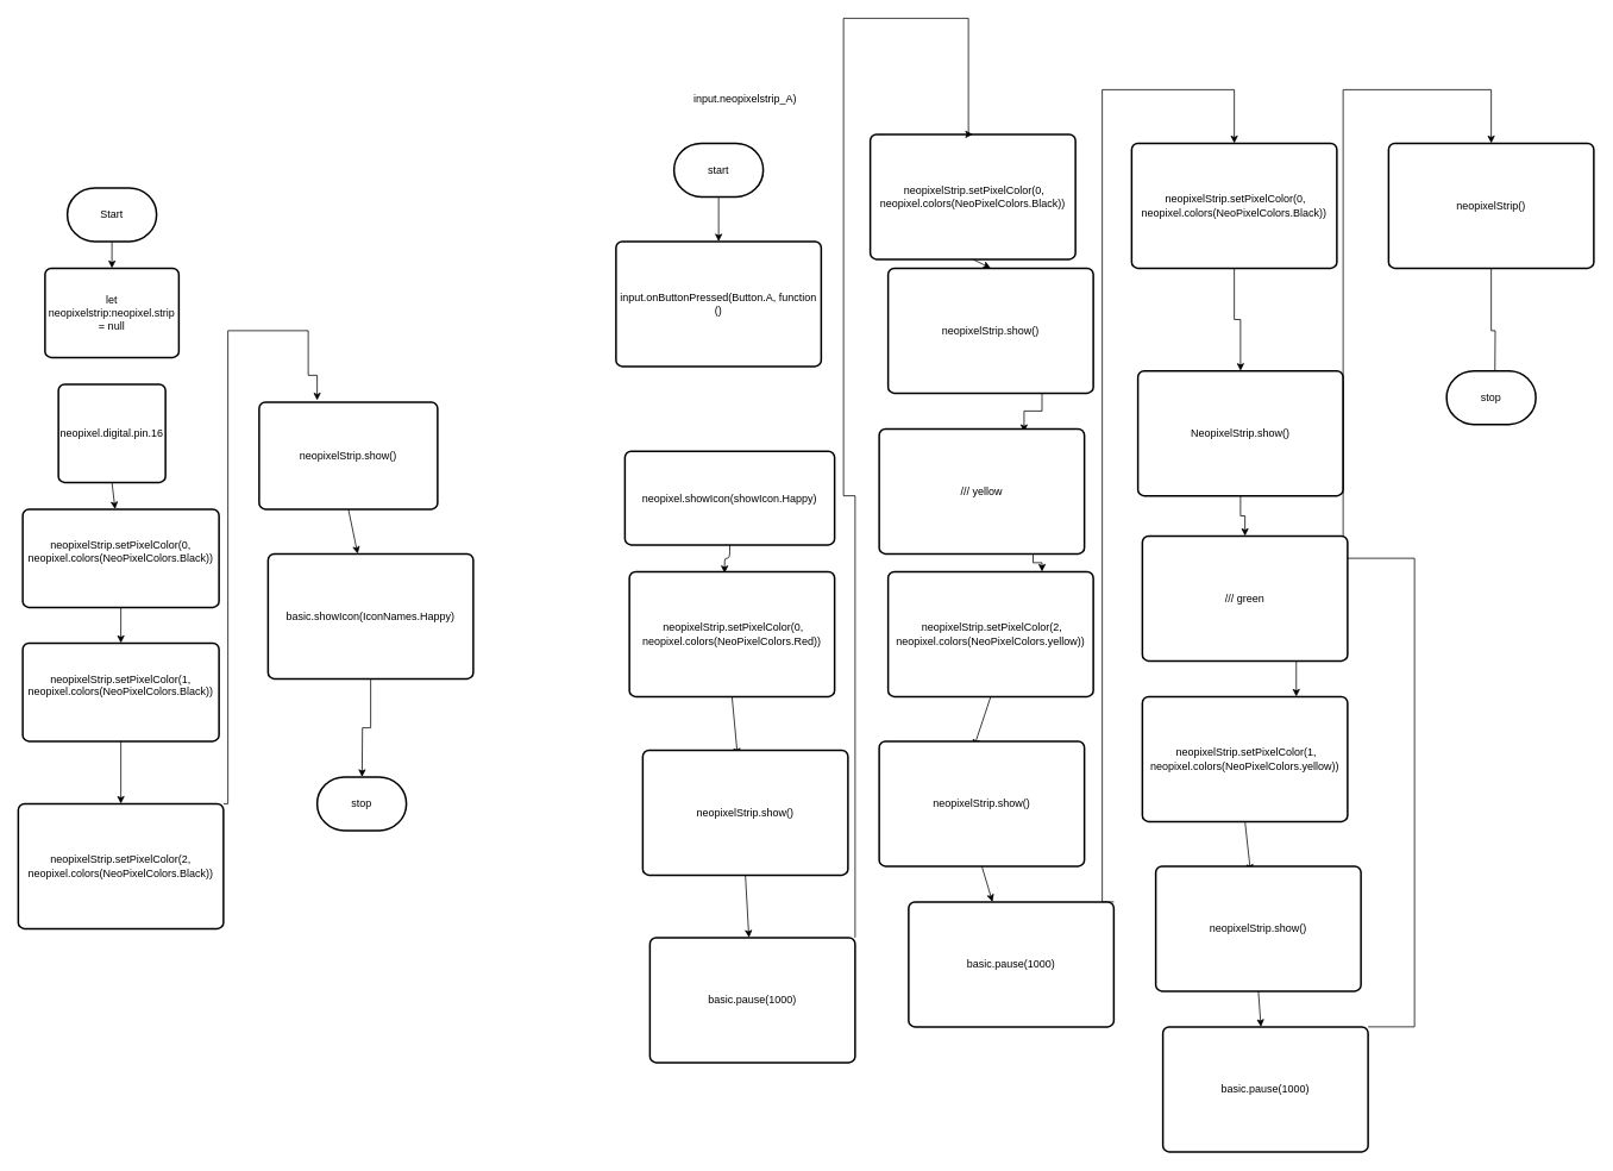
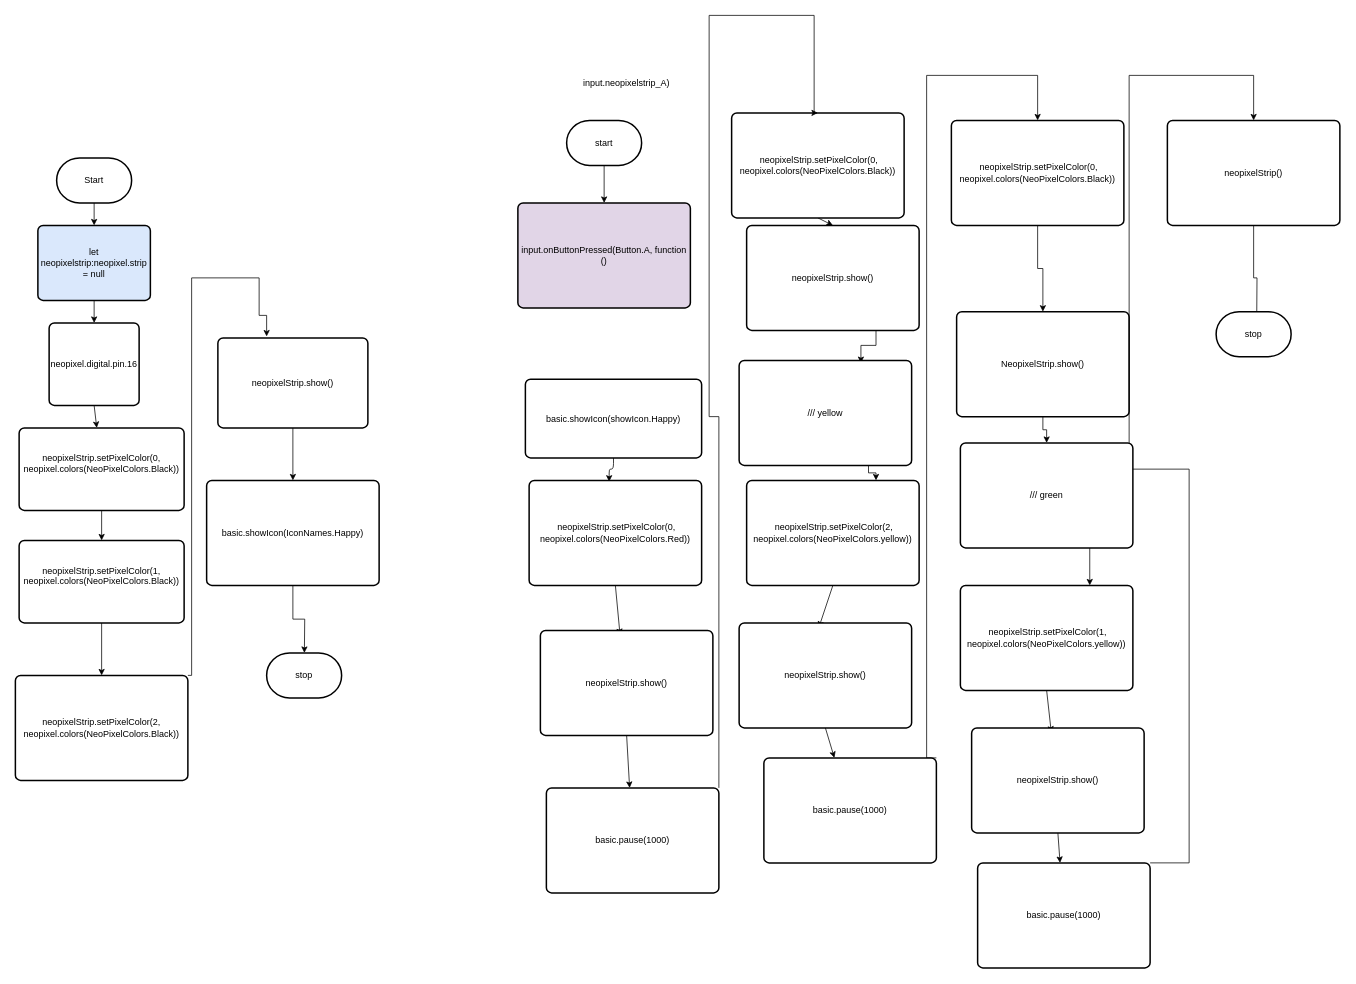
  <mxCell id="0" />
  <mxCell id="1" parent="0" />
  <mxCell id="2" style="edgeStyle=none;html=1;exitX=0.5;exitY=1;exitDx=0;exitDy=0;exitPerimeter=0;entryX=0.5;entryY=0;entryDx=0;entryDy=0;" parent="1" source="3" target="9" edge="1"><mxGeometry relative="1" as="geometry" /></mxCell>
  <mxCell id="3" value="Start" style="strokeWidth=2;html=1;shape=mxgraph.flowchart.terminator;whiteSpace=wrap;" parent="1" vertex="1"><mxGeometry x="75" y="210" width="100" height="60" as="geometry" /></mxCell>
  <mxCell id="4" style="edgeStyle=none;html=1;exitX=0.5;exitY=1;exitDx=0;exitDy=0;" parent="1" source="5" target="7" edge="1"><mxGeometry relative="1" as="geometry" /></mxCell>
  <mxCell id="5" value="neopixel.digital.pin.16&lt;br&gt;" style="rounded=1;whiteSpace=wrap;html=1;absoluteArcSize=1;arcSize=14;strokeWidth=2;" parent="1" vertex="1"><mxGeometry x="65" y="430" width="120" height="110" as="geometry" /></mxCell>
  <mxCell id="6" style="edgeStyle=none;html=1;exitX=0.5;exitY=1;exitDx=0;exitDy=0;" parent="1" source="7" target="11" edge="1"><mxGeometry relative="1" as="geometry" /></mxCell>
  <mxCell id="7" value="&lt;div&gt;neopixelStrip.setPixelColor(0, neopixel.colors(NeoPixelColors.Black))&lt;/div&gt;&lt;div&gt;&lt;br&gt;&lt;/div&gt;" style="rounded=1;whiteSpace=wrap;html=1;absoluteArcSize=1;arcSize=14;strokeWidth=2;" parent="1" vertex="1"><mxGeometry x="25" y="570" width="220" height="110" as="geometry" /></mxCell>
- <mxCell id="9" value="let neopixelstrip:neopixel.strip = null" style="rounded=1;whiteSpace=wrap;html=1;absoluteArcSize=1;arcSize=14;strokeWidth=2;" parent="1" vertex="1"><mxGeometry x="50" y="300" width="150" height="100" as="geometry" /></mxCell>
+ <mxCell id="8" style="edgeStyle=none;html=1;exitX=0.5;exitY=1;exitDx=0;exitDy=0;entryX=0.5;entryY=0;entryDx=0;entryDy=0;" parent="1" source="9" target="5" edge="1"><mxGeometry relative="1" as="geometry" /></mxCell>
+ <mxCell id="9" value="let neopixelstrip:neopixel.strip = null" style="rounded=1;whiteSpace=wrap;html=1;absoluteArcSize=1;arcSize=14;strokeWidth=2;fillColor=#dae8fc;" parent="1" vertex="1"><mxGeometry x="50" y="300" width="150" height="100" as="geometry" /></mxCell>
  <mxCell id="10" style="edgeStyle=none;html=1;exitX=0.5;exitY=1;exitDx=0;exitDy=0;entryX=0.5;entryY=0;entryDx=0;entryDy=0;" parent="1" source="11" target="13" edge="1"><mxGeometry relative="1" as="geometry" /></mxCell>
  <mxCell id="11" value="&lt;div&gt;neopixelStrip.setPixelColor(1, neopixel.colors(NeoPixelColors.Black))&lt;/div&gt;&lt;div&gt;&lt;br&gt;&lt;/div&gt;" style="rounded=1;whiteSpace=wrap;html=1;absoluteArcSize=1;arcSize=14;strokeWidth=2;" parent="1" vertex="1"><mxGeometry x="25" y="720" width="220" height="110" as="geometry" /></mxCell>
  <mxCell id="12" style="edgeStyle=orthogonalEdgeStyle;html=1;exitX=1;exitY=0;exitDx=0;exitDy=0;rounded=0;entryX=0.325;entryY=-0.016;entryDx=0;entryDy=0;entryPerimeter=0;" parent="1" source="13" target="27" edge="1"><mxGeometry relative="1" as="geometry"><Array as="points"><mxPoint x="255" y="900" /><mxPoint x="255" y="370" /><mxPoint x="345" y="370" /><mxPoint x="345" y="420" /><mxPoint x="355" y="420" /></Array><mxPoint x="285" y="420" as="targetPoint" /></mxGeometry></mxCell>
  <mxCell id="13" value="neopixelStrip.setPixelColor(2, neopixel.colors(NeoPixelColors.Black))" style="rounded=1;whiteSpace=wrap;html=1;absoluteArcSize=1;arcSize=14;strokeWidth=2;" parent="1" vertex="1"><mxGeometry x="20" y="900" width="230" height="140" as="geometry" /></mxCell>
  <mxCell id="14" style="edgeStyle=orthogonalEdgeStyle;rounded=0;html=1;exitX=0.5;exitY=1;exitDx=0;exitDy=0;" parent="1" source="15" edge="1"><mxGeometry relative="1" as="geometry"><mxPoint x="405.333" y="870" as="targetPoint" /></mxGeometry></mxCell>
- <mxCell id="15" value="basic.showIcon(IconNames.Happy)" style="rounded=1;whiteSpace=wrap;html=1;absoluteArcSize=1;arcSize=14;strokeWidth=2;" parent="1" vertex="1"><mxGeometry x="300" y="620" width="230" height="140" as="geometry" /></mxCell>
- <mxCell id="16" value="input.onButtonPressed(Button.A, function ()" style="rounded=1;whiteSpace=wrap;html=1;absoluteArcSize=1;arcSize=14;strokeWidth=2;" parent="1" vertex="1"><mxGeometry x="690" y="270" width="230" height="140" as="geometry" /></mxCell>
+ <mxCell id="15" value="basic.showIcon(IconNames.Happy)" style="rounded=1;whiteSpace=wrap;html=1;absoluteArcSize=1;arcSize=14;strokeWidth=2;" parent="1" vertex="1"><mxGeometry x="275" y="640" width="230" height="140" as="geometry" /></mxCell>
+ <mxCell id="16" value="input.onButtonPressed(Button.A, function ()" style="rounded=1;whiteSpace=wrap;html=1;absoluteArcSize=1;arcSize=14;strokeWidth=2;fillColor=#e1d5e7;" parent="1" vertex="1"><mxGeometry x="690" y="270" width="230" height="140" as="geometry" /></mxCell>
  <mxCell id="17" style="edgeStyle=orthogonalEdgeStyle;html=1;exitX=0.5;exitY=1;exitDx=0;exitDy=0;entryX=0.464;entryY=0.012;entryDx=0;entryDy=0;entryPerimeter=0;" parent="1" source="18" target="22" edge="1"><mxGeometry relative="1" as="geometry" /></mxCell>
- <mxCell id="18" value="neopixel.showIcon(showIcon.Happy)" style="rounded=1;whiteSpace=wrap;html=1;absoluteArcSize=1;arcSize=14;strokeWidth=2;" parent="1" vertex="1"><mxGeometry x="700" y="505" width="235" height="105" as="geometry" /></mxCell>
+ <mxCell id="18" value="basic.showIcon(showIcon.Happy)" style="rounded=1;whiteSpace=wrap;html=1;absoluteArcSize=1;arcSize=14;strokeWidth=2;" parent="1" vertex="1"><mxGeometry x="700" y="505" width="235" height="105" as="geometry" /></mxCell>
  <mxCell id="19" style="edgeStyle=orthogonalEdgeStyle;html=1;exitX=0.5;exitY=1;exitDx=0;exitDy=0;exitPerimeter=0;entryX=0.5;entryY=0;entryDx=0;entryDy=0;" parent="1" source="20" target="16" edge="1"><mxGeometry relative="1" as="geometry" /></mxCell>
  <mxCell id="20" value="start" style="strokeWidth=2;html=1;shape=mxgraph.flowchart.terminator;whiteSpace=wrap;" parent="1" vertex="1"><mxGeometry x="755" y="160" width="100" height="60" as="geometry" /></mxCell>
  <mxCell id="21" style="edgeStyle=none;html=1;exitX=0.5;exitY=1;exitDx=0;exitDy=0;entryX=0.462;entryY=0.045;entryDx=0;entryDy=0;entryPerimeter=0;" parent="1" source="22" target="29" edge="1"><mxGeometry relative="1" as="geometry" /></mxCell>
  <mxCell id="22" value="&amp;nbsp;neopixelStrip.setPixelColor(0, neopixel.colors(NeoPixelColors.Red))" style="rounded=1;whiteSpace=wrap;html=1;absoluteArcSize=1;arcSize=14;strokeWidth=2;" parent="1" vertex="1"><mxGeometry x="705" y="640" width="230" height="140" as="geometry" /></mxCell>
  <mxCell id="23" style="edgeStyle=none;html=1;exitX=0.5;exitY=1;exitDx=0;exitDy=0;entryX=0.5;entryY=0;entryDx=0;entryDy=0;" parent="1" source="24" target="33" edge="1"><mxGeometry relative="1" as="geometry" /></mxCell>
  <mxCell id="24" value="&amp;nbsp;neopixelStrip.setPixelColor(0, neopixel.colors(NeoPixelColors.Black))" style="rounded=1;whiteSpace=wrap;html=1;absoluteArcSize=1;arcSize=14;strokeWidth=2;" parent="1" vertex="1"><mxGeometry x="975" y="150" width="230" height="140" as="geometry" /></mxCell>
  <mxCell id="25" value="input.neopixelstrip_A)" style="text;strokeColor=none;align=center;fillColor=none;html=1;verticalAlign=middle;whiteSpace=wrap;rounded=0;" parent="1" vertex="1"><mxGeometry x="775" y="100" width="120" height="20" as="geometry" /></mxCell>
  <mxCell id="26" style="edgeStyle=none;html=1;exitX=0.5;exitY=1;exitDx=0;exitDy=0;" edge="1" parent="1" source="27" target="15"><mxGeometry relative="1" as="geometry" /></mxCell>
  <mxCell id="27" value="neopixelStrip.show()" style="rounded=1;whiteSpace=wrap;html=1;absoluteArcSize=1;arcSize=14;strokeWidth=2;" parent="1" vertex="1"><mxGeometry x="290" y="450" width="200" height="120" as="geometry" /></mxCell>
  <mxCell id="28" style="edgeStyle=none;html=1;exitX=0.5;exitY=1;exitDx=0;exitDy=0;" parent="1" source="29" target="31" edge="1"><mxGeometry relative="1" as="geometry" /></mxCell>
  <mxCell id="29" value="neopixelStrip.show()" style="rounded=1;whiteSpace=wrap;html=1;absoluteArcSize=1;arcSize=14;strokeWidth=2;" parent="1" vertex="1"><mxGeometry x="720" y="840" width="230" height="140" as="geometry" /></mxCell>
  <mxCell id="30" style="edgeStyle=orthogonalEdgeStyle;html=1;exitX=1;exitY=0;exitDx=0;exitDy=0;rounded=0;entryX=0.5;entryY=0;entryDx=0;entryDy=0;" parent="1" source="31" target="24" edge="1"><mxGeometry relative="1" as="geometry"><mxPoint x="1085" y="50" as="targetPoint" /><Array as="points"><mxPoint x="958" y="555" /><mxPoint x="945" y="555" /><mxPoint x="945" y="20" /><mxPoint x="1085" y="20" /><mxPoint x="1085" y="150" /></Array></mxGeometry></mxCell>
  <mxCell id="31" value="basic.pause(1000)" style="rounded=1;whiteSpace=wrap;html=1;absoluteArcSize=1;arcSize=14;strokeWidth=2;" parent="1" vertex="1"><mxGeometry x="728" y="1050" width="230" height="140" as="geometry" /></mxCell>
  <mxCell id="32" style="edgeStyle=orthogonalEdgeStyle;rounded=0;html=1;exitX=0.75;exitY=1;exitDx=0;exitDy=0;entryX=0.706;entryY=0.025;entryDx=0;entryDy=0;entryPerimeter=0;" parent="1" source="33" target="41" edge="1"><mxGeometry relative="1" as="geometry" /></mxCell>
  <mxCell id="33" value="neopixelStrip.show()" style="rounded=1;whiteSpace=wrap;html=1;absoluteArcSize=1;arcSize=14;strokeWidth=2;" parent="1" vertex="1"><mxGeometry x="995" y="300" width="230" height="140" as="geometry" /></mxCell>
  <mxCell id="34" style="edgeStyle=none;html=1;exitX=0.5;exitY=1;exitDx=0;exitDy=0;entryX=0.462;entryY=0.045;entryDx=0;entryDy=0;entryPerimeter=0;" parent="1" source="35" target="37" edge="1"><mxGeometry relative="1" as="geometry" /></mxCell>
  <mxCell id="35" value="&amp;nbsp;neopixelStrip.setPixelColor(2, neopixel.colors(NeoPixelColors.yellow))" style="rounded=1;whiteSpace=wrap;html=1;absoluteArcSize=1;arcSize=14;strokeWidth=2;" parent="1" vertex="1"><mxGeometry x="995" y="640" width="230" height="140" as="geometry" /></mxCell>
  <mxCell id="36" style="edgeStyle=none;html=1;exitX=0.5;exitY=1;exitDx=0;exitDy=0;" parent="1" source="37" target="39" edge="1"><mxGeometry relative="1" as="geometry" /></mxCell>
  <mxCell id="37" value="neopixelStrip.show()" style="rounded=1;whiteSpace=wrap;html=1;absoluteArcSize=1;arcSize=14;strokeWidth=2;" parent="1" vertex="1"><mxGeometry x="985" y="830" width="230" height="140" as="geometry" /></mxCell>
  <mxCell id="38" style="edgeStyle=orthogonalEdgeStyle;rounded=0;html=1;entryX=0.5;entryY=0;entryDx=0;entryDy=0;" parent="1" target="43" edge="1"><mxGeometry relative="1" as="geometry"><mxPoint x="1248" y="1010" as="sourcePoint" /><mxPoint x="1258" y="100" as="targetPoint" /><Array as="points"><mxPoint x="1235" y="1010" /><mxPoint x="1235" y="100" /><mxPoint x="1383" y="100" /></Array></mxGeometry></mxCell>
  <mxCell id="39" value="basic.pause(1000)" style="rounded=1;whiteSpace=wrap;html=1;absoluteArcSize=1;arcSize=14;strokeWidth=2;" parent="1" vertex="1"><mxGeometry x="1018" y="1010" width="230" height="140" as="geometry" /></mxCell>
  <mxCell id="40" style="edgeStyle=orthogonalEdgeStyle;rounded=0;html=1;exitX=0.75;exitY=1;exitDx=0;exitDy=0;entryX=0.75;entryY=0;entryDx=0;entryDy=0;" parent="1" source="41" target="35" edge="1"><mxGeometry relative="1" as="geometry" /></mxCell>
  <mxCell id="41" value="/// yellow" style="rounded=1;whiteSpace=wrap;html=1;absoluteArcSize=1;arcSize=14;strokeWidth=2;" parent="1" vertex="1"><mxGeometry x="985" y="480" width="230" height="140" as="geometry" /></mxCell>
  <mxCell id="42" style="edgeStyle=orthogonalEdgeStyle;rounded=0;html=1;exitX=0.5;exitY=1;exitDx=0;exitDy=0;" parent="1" source="43" target="45" edge="1"><mxGeometry relative="1" as="geometry" /></mxCell>
  <mxCell id="43" value="&amp;nbsp;neopixelStrip.setPixelColor(0, neopixel.colors(NeoPixelColors.Black))" style="rounded=1;whiteSpace=wrap;html=1;absoluteArcSize=1;arcSize=14;strokeWidth=2;" parent="1" vertex="1"><mxGeometry x="1268" y="160" width="230" height="140" as="geometry" /></mxCell>
  <mxCell id="44" style="edgeStyle=orthogonalEdgeStyle;rounded=0;html=1;exitX=0.5;exitY=1;exitDx=0;exitDy=0;entryX=0.5;entryY=0;entryDx=0;entryDy=0;" parent="1" source="45" target="53" edge="1"><mxGeometry relative="1" as="geometry" /></mxCell>
  <mxCell id="45" value="NeopixelStrip.show()" style="rounded=1;whiteSpace=wrap;html=1;absoluteArcSize=1;arcSize=14;strokeWidth=2;" parent="1" vertex="1"><mxGeometry x="1275" y="415" width="230" height="140" as="geometry" /></mxCell>
  <mxCell id="46" style="edgeStyle=none;html=1;exitX=0.5;exitY=1;exitDx=0;exitDy=0;entryX=0.462;entryY=0.045;entryDx=0;entryDy=0;entryPerimeter=0;" parent="1" source="47" target="49" edge="1"><mxGeometry relative="1" as="geometry" /></mxCell>
  <mxCell id="47" value="&amp;nbsp;neopixelStrip.setPixelColor(1, neopixel.colors(NeoPixelColors.yellow))" style="rounded=1;whiteSpace=wrap;html=1;absoluteArcSize=1;arcSize=14;strokeWidth=2;" parent="1" vertex="1"><mxGeometry x="1280" y="780" width="230" height="140" as="geometry" /></mxCell>
  <mxCell id="48" style="edgeStyle=none;html=1;exitX=0.5;exitY=1;exitDx=0;exitDy=0;" parent="1" source="49" target="51" edge="1"><mxGeometry relative="1" as="geometry" /></mxCell>
  <mxCell id="49" value="neopixelStrip.show()" style="rounded=1;whiteSpace=wrap;html=1;absoluteArcSize=1;arcSize=14;strokeWidth=2;" parent="1" vertex="1"><mxGeometry x="1295" y="970" width="230" height="140" as="geometry" /></mxCell>
  <mxCell id="50" style="edgeStyle=orthogonalEdgeStyle;rounded=0;html=1;exitX=1;exitY=0;exitDx=0;exitDy=0;entryX=0.5;entryY=0;entryDx=0;entryDy=0;" parent="1" source="51" target="55" edge="1"><mxGeometry relative="1" as="geometry"><mxPoint x="1533" y="100" as="targetPoint" /><Array as="points"><mxPoint x="1585" y="1150" /><mxPoint x="1585" y="625" /><mxPoint x="1505" y="625" /><mxPoint x="1505" y="100" /><mxPoint x="1671" y="100" /></Array></mxGeometry></mxCell>
  <mxCell id="51" value="basic.pause(1000)" style="rounded=1;whiteSpace=wrap;html=1;absoluteArcSize=1;arcSize=14;strokeWidth=2;" parent="1" vertex="1"><mxGeometry x="1303" y="1150" width="230" height="140" as="geometry" /></mxCell>
  <mxCell id="52" style="edgeStyle=orthogonalEdgeStyle;rounded=0;html=1;exitX=0.75;exitY=1;exitDx=0;exitDy=0;entryX=0.75;entryY=0;entryDx=0;entryDy=0;" parent="1" source="53" target="47" edge="1"><mxGeometry relative="1" as="geometry" /></mxCell>
- <mxCell id="53" value="/// green" style="rounded=1;whiteSpace=wrap;html=1;absoluteArcSize=1;arcSize=14;strokeWidth=2;" parent="1" vertex="1"><mxGeometry x="1280" y="600" width="230" height="140" as="geometry" /></mxCell>
+ <mxCell id="53" value="/// green" style="rounded=1;whiteSpace=wrap;html=1;absoluteArcSize=1;arcSize=14;strokeWidth=2;" parent="1" vertex="1"><mxGeometry x="1280" y="590" width="230" height="140" as="geometry" /></mxCell>
  <mxCell id="54" style="edgeStyle=orthogonalEdgeStyle;rounded=0;html=1;exitX=0.5;exitY=1;exitDx=0;exitDy=0;" parent="1" source="55" edge="1"><mxGeometry relative="1" as="geometry"><mxPoint x="1675" y="440" as="targetPoint" /></mxGeometry></mxCell>
  <mxCell id="55" value="neopixelStrip()" style="rounded=1;whiteSpace=wrap;html=1;absoluteArcSize=1;arcSize=14;strokeWidth=2;" parent="1" vertex="1"><mxGeometry x="1556" y="160" width="230" height="140" as="geometry" /></mxCell>
  <mxCell id="56" value="stop" style="strokeWidth=2;html=1;shape=mxgraph.flowchart.terminator;whiteSpace=wrap;" parent="1" vertex="1"><mxGeometry x="1621" y="415" width="100" height="60" as="geometry" /></mxCell>
  <mxCell id="57" value="stop" style="strokeWidth=2;html=1;shape=mxgraph.flowchart.terminator;whiteSpace=wrap;" parent="1" vertex="1"><mxGeometry x="355" y="870" width="100" height="60" as="geometry" /></mxCell>
